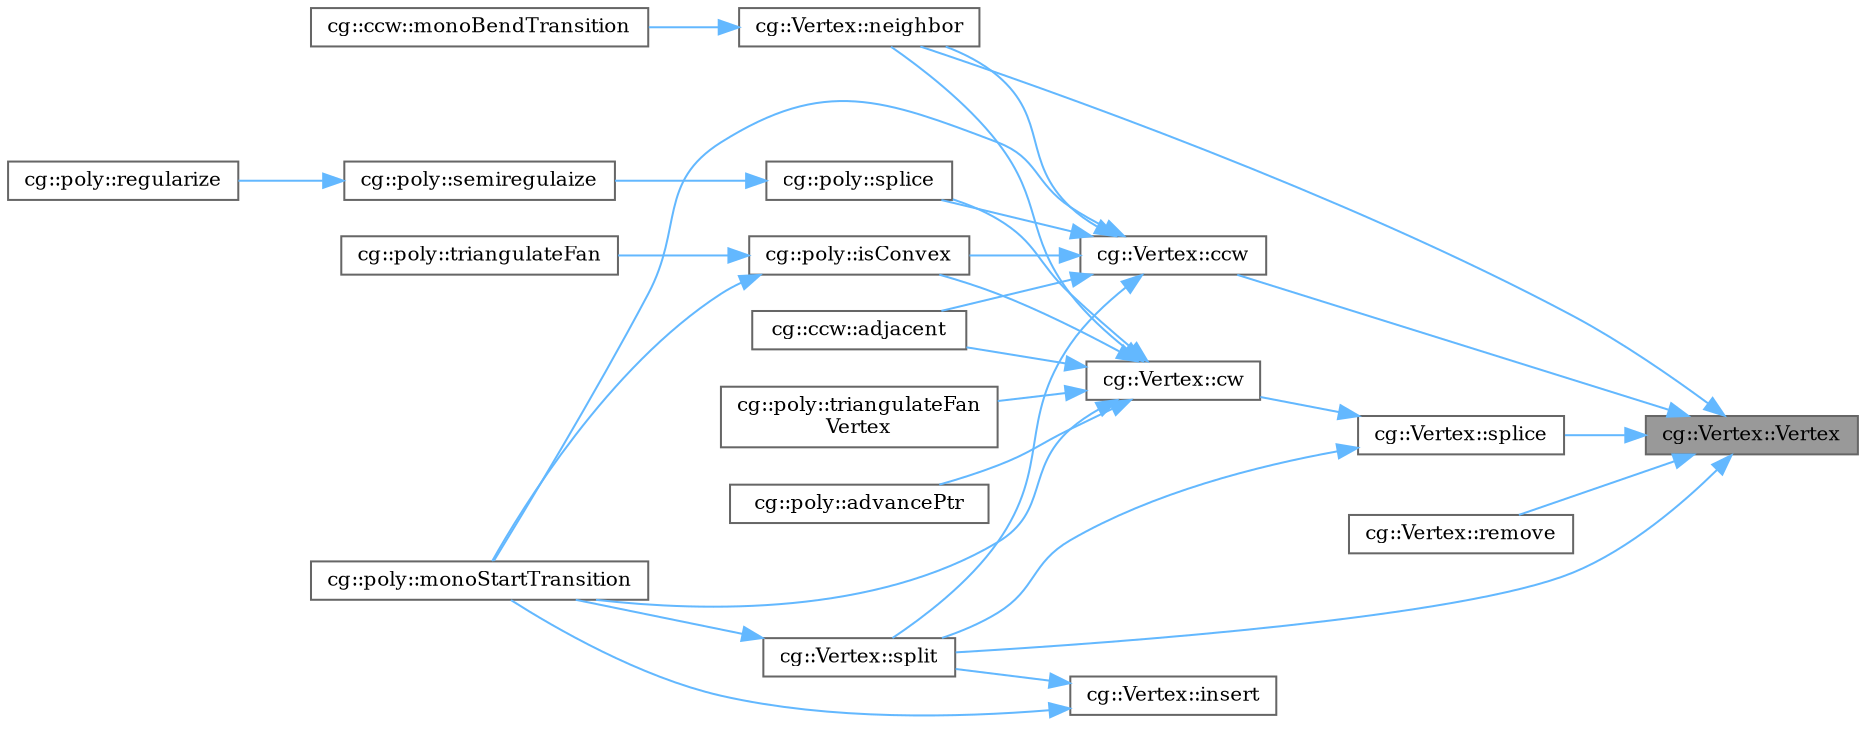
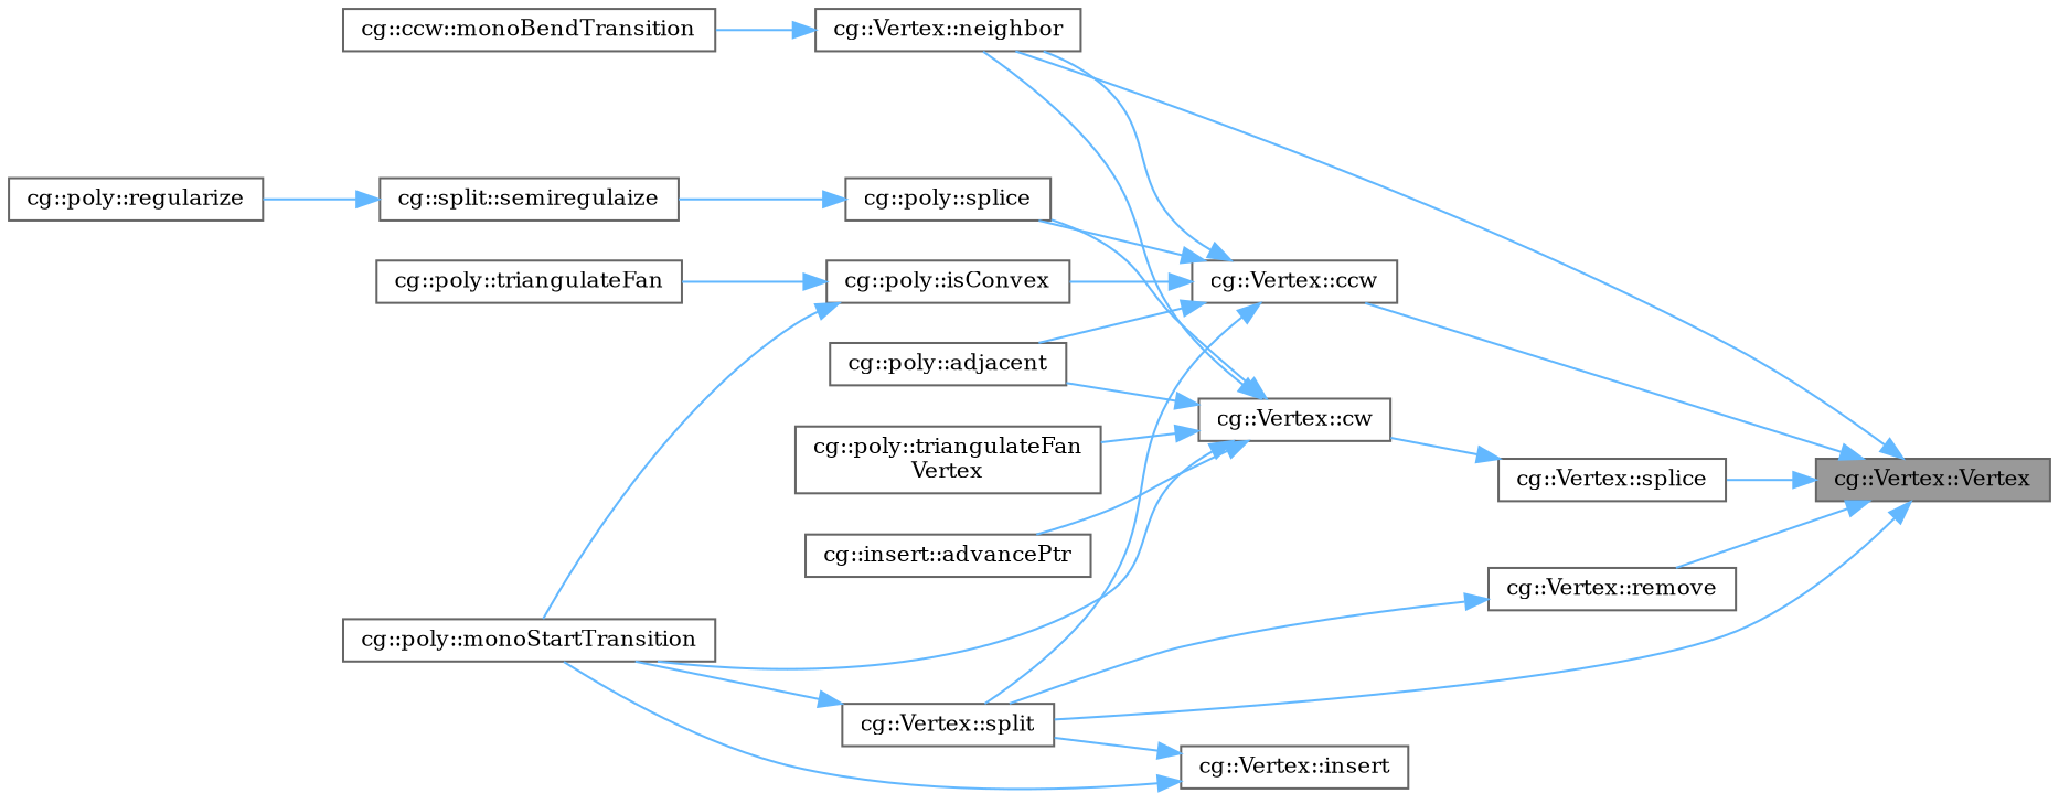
  digraph {
    fontname="DejaVu Serif"
    rankdir=RL
    node [color=grey40 fillcolor=white fontname="DejaVu Serif" fontsize=10 shape=box style=filled]
    edge [color=steelblue1 dir=back fontname="DejaVu Serif" fontsize=10 labelfontname=Helvetica labelfontsize=10 style=solid]
    n1 [color=gray40 fillcolor=grey60 fontcolor=black height=0.2 label="cg::Vertex::Vertex" width=0.4]
    n2 [height=0.2 label="cg::Vertex::ccw" width=0.4]
    n3 [height=0.2 label="cg::Vertex::neighbor" width=0.4]
    n4 [height=0.2 label="cg::Vertex::split" width=0.4]
    n5 [height=0.2 label="cg::Vertex::remove" width=0.4]
    n6 [height=0.2 label="cg::Vertex::splice" width=0.4]
-   n7 [height=0.2 label="cg::ccw::adjacent" width=0.4]
+   n7 [height=0.2 label="cg::poly::adjacent" width=0.4]
    n8 [height=0.2 label="cg::poly::isConvex" width=0.4]
    n9 [height=0.2 label="cg::poly::monoStartTransition" width=0.4]
    n10 [height=0.2 label="cg::poly::splice" width=0.4]
    n11 [height=0.2 label="cg::ccw::monoBendTransition" width=0.4]
    n12 [height=0.2 label="cg::Vertex::cw" width=0.4]
-   n13 [height=0.2 label="cg::poly::advancePtr" width=0.4]
+   n13 [height=0.2 label="cg::insert::advancePtr" width=0.4]
    n14 [height=0.2 label="cg::poly::triangulateFan\lVertex" width=0.4]
    n15 [height=0.2 label="cg::Vertex::insert" width=0.4]
    n16 [height=0.2 label="cg::poly::triangulateFan" width=0.4]
-   n17 [height=0.2 label="cg::poly::semiregulaize" width=0.4]
+   n17 [height=0.2 label="cg::split::semiregulaize" width=0.4]
    n18 [height=0.2 label="cg::poly::regularize" width=0.4]
    n1 -> n2
    n1 -> n3
    n1 -> n4
    n1 -> n5
    n1 -> n6
    n2 -> n3
    n2 -> n4
    n2 -> n7
    n2 -> n8
-   n2 -> n9
    n2 -> n10
    n3 -> n11
    n4 -> n9
-   n6 -> n4
+   n5 -> n4
    n6 -> n12
    n8 -> n9
    n8 -> n16
    n10 -> n17
    n12 -> n3
    n12 -> n7
-   n12 -> n8
    n12 -> n9
    n12 -> n10
    n12 -> n13
    n12 -> n14
    n15 -> n4
    n15 -> n9
    n17 -> n18
  }
